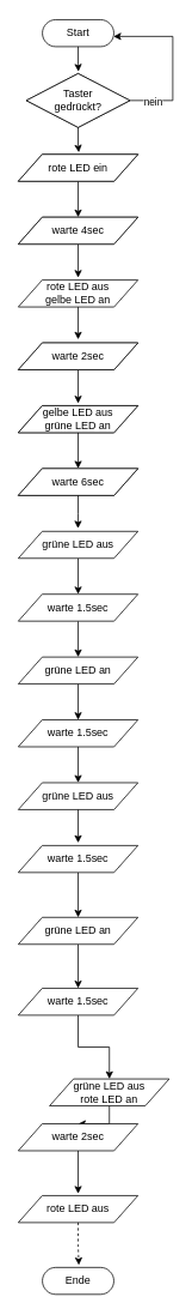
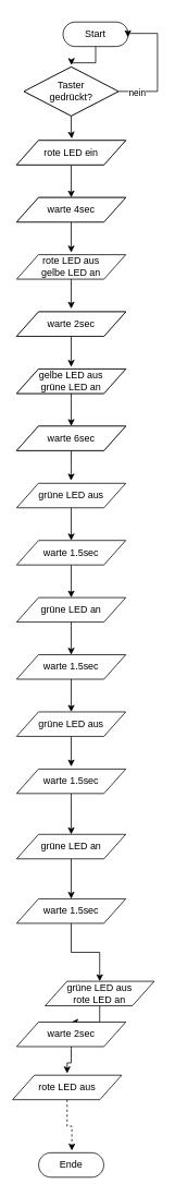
  <mxCell id="0" />
  <mxCell id="1" parent="0" />
- <mxCell id="2" value="Start" style="html=1;dashed=0;whiteSpace=wrap;shape=mxgraph.dfd.start" vertex="1" parent="1"><mxGeometry x="47" y="20" width="80" height="30" as="geometry" /></mxCell>
+ <mxCell id="2" value="Start" style="html=1;dashed=0;whiteSpace=wrap;shape=mxgraph.dfd.start" vertex="1" parent="1"><mxGeometry x="77" y="25" width="80" height="30" as="geometry" /></mxCell>
  <mxCell id="3" value="Taster&lt;div&gt;gedrückt?&lt;/div&gt;" style="shape=rhombus;html=1;dashed=0;whiteSpace=wrap;perimeter=rhombusPerimeter;" vertex="1" parent="1"><mxGeometry x="29" y="80" width="116" height="60" as="geometry" /></mxCell>
  <mxCell id="4" style="edgeStyle=orthogonalEdgeStyle;rounded=0;orthogonalLoop=1;jettySize=auto;html=1;entryX=0.503;entryY=-0.037;entryDx=0;entryDy=0;entryPerimeter=0;" edge="1" parent="1" source="2" target="3"><mxGeometry relative="1" as="geometry" /></mxCell>
  <mxCell id="5" style="edgeStyle=orthogonalEdgeStyle;rounded=0;orthogonalLoop=1;jettySize=auto;html=1;entryX=0.995;entryY=0.62;entryDx=0;entryDy=0;entryPerimeter=0;" edge="1" parent="1" source="3" target="2"><mxGeometry relative="1" as="geometry"><Array as="points"><mxPoint x="193" y="110" /><mxPoint x="193" y="39" /></Array></mxGeometry></mxCell>
  <mxCell id="6" value="nein" style="edgeLabel;html=1;align=center;verticalAlign=middle;resizable=0;points=[];" vertex="1" connectable="0" parent="5"><mxGeometry x="-0.729" y="-1" relative="1" as="geometry"><mxPoint as="offset" /></mxGeometry></mxCell>
  <mxCell id="7" value="Taster&lt;div&gt;gedrückt?&lt;/div&gt;" style="shape=rhombus;html=1;dashed=0;whiteSpace=wrap;perimeter=rhombusPerimeter;" vertex="1" parent="1"><mxGeometry x="29" y="80" width="116" height="60" as="geometry" /></mxCell>
  <mxCell id="8" value="rote LED ein" style="shape=parallelogram;perimeter=parallelogramPerimeter;whiteSpace=wrap;html=1;dashed=0;" vertex="1" parent="1"><mxGeometry x="20" y="170" width="134" height="30" as="geometry" /></mxCell>
  <mxCell id="9" style="edgeStyle=orthogonalEdgeStyle;rounded=0;orthogonalLoop=1;jettySize=auto;html=1;entryX=0.506;entryY=-0.073;entryDx=0;entryDy=0;entryPerimeter=0;" edge="1" parent="1" source="7" target="8"><mxGeometry relative="1" as="geometry" /></mxCell>
  <mxCell id="10" style="edgeStyle=orthogonalEdgeStyle;rounded=0;orthogonalLoop=1;jettySize=auto;html=1;entryX=0.5;entryY=0;entryDx=0;entryDy=0;" edge="1" parent="1" source="11" target="12"><mxGeometry relative="1" as="geometry" /></mxCell>
  <mxCell id="11" value="rote LED ein" style="shape=parallelogram;perimeter=parallelogramPerimeter;whiteSpace=wrap;html=1;dashed=0;" vertex="1" parent="1"><mxGeometry x="20" y="170" width="134" height="30" as="geometry" /></mxCell>
  <mxCell id="12" value="warte 4sec" style="shape=parallelogram;perimeter=parallelogramPerimeter;whiteSpace=wrap;html=1;dashed=0;" vertex="1" parent="1"><mxGeometry x="20" y="240" width="134" height="30" as="geometry" /></mxCell>
  <mxCell id="13" value="rote LED aus&lt;div&gt;gelbe LED an&lt;/div&gt;" style="shape=parallelogram;perimeter=parallelogramPerimeter;whiteSpace=wrap;html=1;dashed=0;" vertex="1" parent="1"><mxGeometry x="20" y="310" width="134" height="30" as="geometry" /></mxCell>
  <mxCell id="14" style="edgeStyle=orthogonalEdgeStyle;rounded=0;orthogonalLoop=1;jettySize=auto;html=1;exitX=0.5;exitY=1;exitDx=0;exitDy=0;entryX=0.5;entryY=-0.087;entryDx=0;entryDy=0;entryPerimeter=0;" edge="1" parent="1" source="12" target="13"><mxGeometry relative="1" as="geometry" /></mxCell>
  <mxCell id="15" value="warte 4sec" style="shape=parallelogram;perimeter=parallelogramPerimeter;whiteSpace=wrap;html=1;dashed=0;" vertex="1" parent="1"><mxGeometry x="20" y="240" width="134" height="30" as="geometry" /></mxCell>
  <mxCell id="16" value="warte 2sec" style="shape=parallelogram;perimeter=parallelogramPerimeter;whiteSpace=wrap;html=1;dashed=0;" vertex="1" parent="1"><mxGeometry x="20" y="380" width="134" height="30" as="geometry" /></mxCell>
  <mxCell id="17" style="edgeStyle=orthogonalEdgeStyle;rounded=0;orthogonalLoop=1;jettySize=auto;html=1;entryX=0.5;entryY=-0.127;entryDx=0;entryDy=0;entryPerimeter=0;" edge="1" parent="1" source="13" target="16"><mxGeometry relative="1" as="geometry" /></mxCell>
  <mxCell id="18" style="edgeStyle=orthogonalEdgeStyle;rounded=0;orthogonalLoop=1;jettySize=auto;html=1;entryX=0.5;entryY=0;entryDx=0;entryDy=0;" edge="1" parent="1" source="19" target="22"><mxGeometry relative="1" as="geometry" /></mxCell>
  <mxCell id="19" value="gelbe LED aus&lt;div&gt;grüne LED an&lt;/div&gt;" style="shape=parallelogram;perimeter=parallelogramPerimeter;whiteSpace=wrap;html=1;dashed=0;" vertex="1" parent="1"><mxGeometry x="20" y="450" width="134" height="30" as="geometry" /></mxCell>
  <mxCell id="20" style="edgeStyle=orthogonalEdgeStyle;rounded=0;orthogonalLoop=1;jettySize=auto;html=1;entryX=0.5;entryY=-0.087;entryDx=0;entryDy=0;entryPerimeter=0;" edge="1" parent="1" source="16" target="19"><mxGeometry relative="1" as="geometry" /></mxCell>
  <mxCell id="21" value="warte 2sec" style="shape=parallelogram;perimeter=parallelogramPerimeter;whiteSpace=wrap;html=1;dashed=0;" vertex="1" parent="1"><mxGeometry x="20" y="380" width="134" height="30" as="geometry" /></mxCell>
  <mxCell id="22" value="warte 6sec" style="shape=parallelogram;perimeter=parallelogramPerimeter;whiteSpace=wrap;html=1;dashed=0;" vertex="1" parent="1"><mxGeometry x="20" y="520" width="134" height="30" as="geometry" /></mxCell>
  <mxCell id="23" value="gelbe LED aus&lt;div&gt;grüne LED an&lt;/div&gt;" style="shape=parallelogram;perimeter=parallelogramPerimeter;whiteSpace=wrap;html=1;dashed=0;" vertex="1" parent="1"><mxGeometry x="20" y="450" width="134" height="30" as="geometry" /></mxCell>
  <mxCell id="24" style="edgeStyle=orthogonalEdgeStyle;rounded=0;orthogonalLoop=1;jettySize=auto;html=1;exitX=0.5;exitY=1;exitDx=0;exitDy=0;entryX=0.5;entryY=0;entryDx=0;entryDy=0;" edge="1" parent="1" source="25" target="28"><mxGeometry relative="1" as="geometry" /></mxCell>
  <mxCell id="25" value="grüne LED an" style="shape=parallelogram;perimeter=parallelogramPerimeter;whiteSpace=wrap;html=1;dashed=0;" vertex="1" parent="1"><mxGeometry x="20" y="730" width="134" height="30" as="geometry" /></mxCell>
  <mxCell id="26" value="warte 6sec" style="shape=parallelogram;perimeter=parallelogramPerimeter;whiteSpace=wrap;html=1;dashed=0;" vertex="1" parent="1"><mxGeometry x="20" y="520" width="134" height="30" as="geometry" /></mxCell>
  <mxCell id="27" style="edgeStyle=orthogonalEdgeStyle;rounded=0;orthogonalLoop=1;jettySize=auto;html=1;entryX=0.5;entryY=0;entryDx=0;entryDy=0;" edge="1" parent="1" source="28" target="29"><mxGeometry relative="1" as="geometry" /></mxCell>
  <mxCell id="28" value="warte 1.5sec" style="shape=parallelogram;perimeter=parallelogramPerimeter;whiteSpace=wrap;html=1;dashed=0;" vertex="1" parent="1"><mxGeometry x="20" y="800" width="134" height="30" as="geometry" /></mxCell>
  <mxCell id="29" value="grüne LED aus" style="shape=parallelogram;perimeter=parallelogramPerimeter;whiteSpace=wrap;html=1;dashed=0;" vertex="1" parent="1"><mxGeometry x="20" y="870" width="134" height="30" as="geometry" /></mxCell>
  <mxCell id="30" style="edgeStyle=orthogonalEdgeStyle;rounded=0;orthogonalLoop=1;jettySize=auto;html=1;exitX=0.5;exitY=1;exitDx=0;exitDy=0;entryX=0.5;entryY=0;entryDx=0;entryDy=0;" edge="1" parent="1" source="31" target="39"><mxGeometry relative="1" as="geometry" /></mxCell>
  <mxCell id="31" value="warte 1.5sec" style="shape=parallelogram;perimeter=parallelogramPerimeter;whiteSpace=wrap;html=1;dashed=0;" vertex="1" parent="1"><mxGeometry x="20" y="940" width="134" height="30" as="geometry" /></mxCell>
  <mxCell id="32" style="edgeStyle=orthogonalEdgeStyle;rounded=0;orthogonalLoop=1;jettySize=auto;html=1;exitX=0.5;exitY=1;exitDx=0;exitDy=0;entryX=0.5;entryY=-0.1;entryDx=0;entryDy=0;entryPerimeter=0;" edge="1" parent="1" source="29" target="31"><mxGeometry relative="1" as="geometry" /></mxCell>
  <mxCell id="33" style="edgeStyle=orthogonalEdgeStyle;rounded=0;orthogonalLoop=1;jettySize=auto;html=1;exitX=0.5;exitY=1;exitDx=0;exitDy=0;entryX=0.5;entryY=0;entryDx=0;entryDy=0;" edge="1" parent="1" source="34" target="36"><mxGeometry relative="1" as="geometry" /></mxCell>
  <mxCell id="34" value="grüne LED aus" style="shape=parallelogram;perimeter=parallelogramPerimeter;whiteSpace=wrap;html=1;dashed=0;" vertex="1" parent="1"><mxGeometry x="20" y="590" width="134" height="30" as="geometry" /></mxCell>
  <mxCell id="35" style="edgeStyle=orthogonalEdgeStyle;rounded=0;orthogonalLoop=1;jettySize=auto;html=1;entryX=0.5;entryY=0;entryDx=0;entryDy=0;" edge="1" parent="1" source="36" target="25"><mxGeometry relative="1" as="geometry" /></mxCell>
  <mxCell id="36" value="warte 1.5sec" style="shape=parallelogram;perimeter=parallelogramPerimeter;whiteSpace=wrap;html=1;dashed=0;" vertex="1" parent="1"><mxGeometry x="20" y="660" width="134" height="30" as="geometry" /></mxCell>
  <mxCell id="37" style="edgeStyle=orthogonalEdgeStyle;rounded=0;orthogonalLoop=1;jettySize=auto;html=1;entryX=0.499;entryY=-0.11;entryDx=0;entryDy=0;entryPerimeter=0;" edge="1" parent="1" source="26" target="34"><mxGeometry relative="1" as="geometry" /></mxCell>
  <mxCell id="38" style="edgeStyle=orthogonalEdgeStyle;rounded=0;orthogonalLoop=1;jettySize=auto;html=1;entryX=0.5;entryY=0;entryDx=0;entryDy=0;" edge="1" parent="1" source="39" target="41"><mxGeometry relative="1" as="geometry" /></mxCell>
  <mxCell id="39" value="grüne LED an" style="shape=parallelogram;perimeter=parallelogramPerimeter;whiteSpace=wrap;html=1;dashed=0;" vertex="1" parent="1"><mxGeometry x="20" y="1020" width="134" height="30" as="geometry" /></mxCell>
  <mxCell id="40" style="edgeStyle=orthogonalEdgeStyle;rounded=0;orthogonalLoop=1;jettySize=auto;html=1;entryX=0.5;entryY=0;entryDx=0;entryDy=0;" edge="1" parent="1" source="41" target="43"><mxGeometry relative="1" as="geometry" /></mxCell>
  <mxCell id="41" value="warte 1.5sec" style="shape=parallelogram;perimeter=parallelogramPerimeter;whiteSpace=wrap;html=1;dashed=0;" vertex="1" parent="1"><mxGeometry x="20" y="1099" width="134" height="30" as="geometry" /></mxCell>
  <mxCell id="42" style="edgeStyle=orthogonalEdgeStyle;rounded=0;orthogonalLoop=1;jettySize=auto;html=1;entryX=0.5;entryY=0;entryDx=0;entryDy=0;" edge="1" parent="1" source="43" target="45"><mxGeometry relative="1" as="geometry" /></mxCell>
  <mxCell id="43" value="grüne LED aus&lt;div&gt;rote LED an&lt;/div&gt;" style="shape=parallelogram;perimeter=parallelogramPerimeter;whiteSpace=wrap;html=1;dashed=0;" vertex="1" parent="1"><mxGeometry x="55" y="1200" width="134" height="30" as="geometry" /></mxCell>
- <mxCell id="44" value="rote LED aus" style="shape=parallelogram;perimeter=parallelogramPerimeter;whiteSpace=wrap;html=1;dashed=0;" vertex="1" parent="1"><mxGeometry x="20" y="1330" width="134" height="30" as="geometry" /></mxCell>
+ <mxCell id="44" value="rote LED aus" style="shape=parallelogram;perimeter=parallelogramPerimeter;whiteSpace=wrap;html=1;dashed=0;" vertex="1" parent="1"><mxGeometry x="15" y="1315" width="134" height="30" as="geometry" /></mxCell>
  <mxCell id="45" value="warte 2sec" style="shape=parallelogram;perimeter=parallelogramPerimeter;whiteSpace=wrap;html=1;dashed=0;" vertex="1" parent="1"><mxGeometry x="20" y="1250" width="134" height="30" as="geometry" /></mxCell>
  <mxCell id="46" style="edgeStyle=orthogonalEdgeStyle;rounded=0;orthogonalLoop=1;jettySize=auto;html=1;entryX=0.5;entryY=-0.073;entryDx=0;entryDy=0;entryPerimeter=0;" edge="1" parent="1" source="45" target="44"><mxGeometry relative="1" as="geometry" /></mxCell>
  <mxCell id="47" value="Ende" style="html=1;dashed=0;whiteSpace=wrap;shape=mxgraph.dfd.start" vertex="1" parent="1"><mxGeometry x="47" y="1410" width="80" height="30" as="geometry" /></mxCell>
  <mxCell id="48" style="edgeStyle=orthogonalEdgeStyle;rounded=0;orthogonalLoop=1;jettySize=auto;html=1;entryX=0.51;entryY=-0.087;entryDx=0;entryDy=0;entryPerimeter=0;dashed=1;" edge="1" parent="1" source="44" target="47"><mxGeometry relative="1" as="geometry" /></mxCell>
